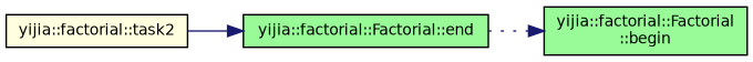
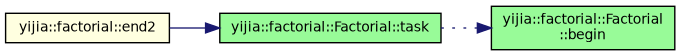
  digraph {
    rankdir=LR
    node [color=black fillcolor=palegreen fontname=Helvetica fontsize=10 shape=record style=filled]
    edge [color=midnightblue fontname=Helvetica fontsize=10 labelfontname=Helvetica labelfontsize=10]
-   n1 [fillcolor=lightyellow fontcolor=black height=0.2 label="yijia::factorial::task2" width=0.4]
-   n2 [height=0.2 label="yijia::factorial::Factorial::end" width=0.4]
+   n1 [fillcolor=lightyellow fontcolor=black height=0.2 label="yijia::factorial::end2" width=0.4]
+   n2 [height=0.2 label="yijia::factorial::Factorial::task" width=0.4]
    n3 [height=0.2 label="yijia::factorial::Factorial\l::begin" width=0.4]
    n1 -> n2 [style=solid]
    n2 -> n3 [style=dotted]
  }
